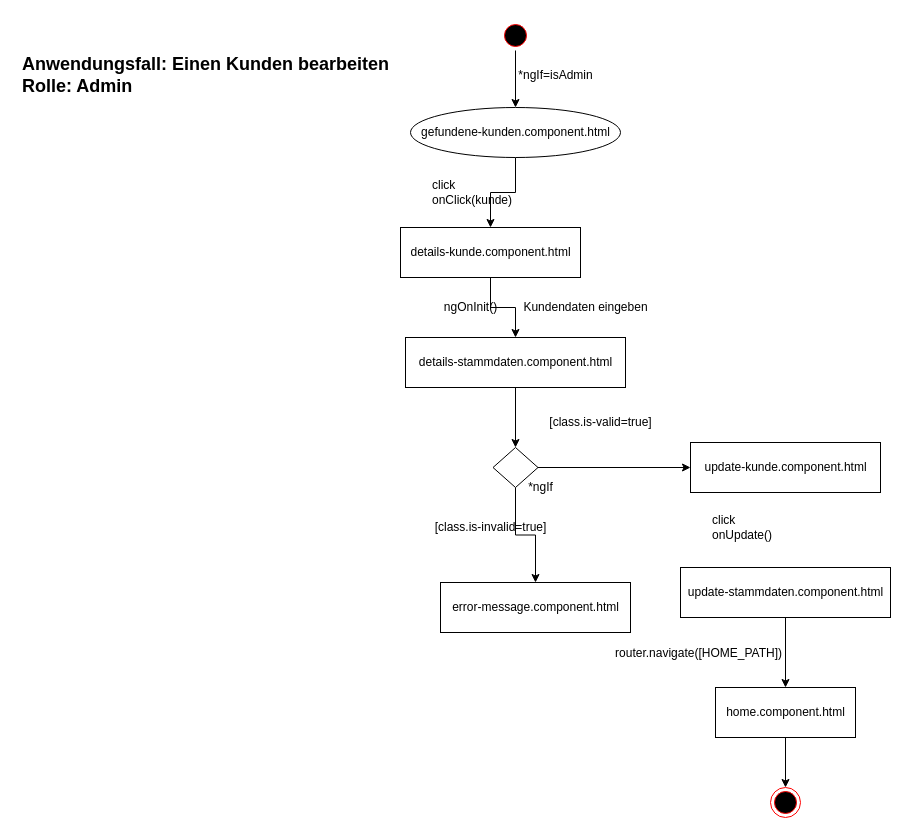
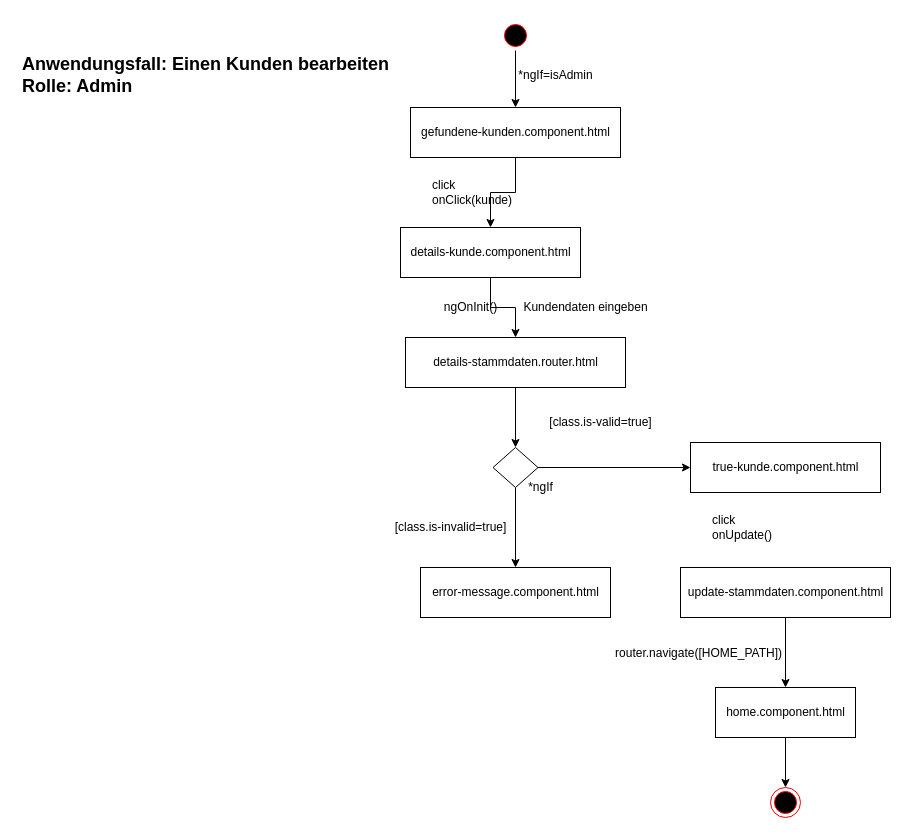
  <mxCell id="0" />
  <mxCell id="1" parent="0" />
  <mxCell id="2" value="&lt;div&gt;&lt;b style=&quot;font-size: 18px&quot;&gt;Anwendungsfall: Einen Kunden bearbeiten&lt;/b&gt;&lt;/div&gt;&lt;font style=&quot;font-size: 18px&quot;&gt;&lt;b&gt;Rolle: Admin&lt;/b&gt;&lt;/font&gt;" style="text;html=1;align=left;verticalAlign=middle;resizable=0;points=[];autosize=1;strokeColor=none;" vertex="1" parent="1"><mxGeometry x="20" y="55" width="380" height="40" as="geometry" /></mxCell>
  <mxCell id="3" style="edgeStyle=orthogonalEdgeStyle;rounded=0;orthogonalLoop=1;jettySize=auto;html=1;" edge="1" parent="1" source="4" target="6"><mxGeometry relative="1" as="geometry" /></mxCell>
  <mxCell id="4" value="" style="ellipse;html=1;shape=startState;fillColor=#000000;strokeColor=#ff0000;" vertex="1" parent="1"><mxGeometry x="500" y="20" width="30" height="30" as="geometry" /></mxCell>
  <mxCell id="5" style="edgeStyle=orthogonalEdgeStyle;rounded=0;orthogonalLoop=1;jettySize=auto;html=1;" edge="1" parent="1" source="6" target="9"><mxGeometry relative="1" as="geometry" /></mxCell>
- <mxCell id="6" value="gefundene-kunden.component.html" style="ellipse;html=1;" vertex="1" parent="1"><mxGeometry x="410" y="107" width="210" height="50" as="geometry" /></mxCell>
+ <mxCell id="6" value="gefundene-kunden.component.html" style="html=1;" vertex="1" parent="1"><mxGeometry x="410" y="107" width="210" height="50" as="geometry" /></mxCell>
  <mxCell id="7" value="*ngIf=isAdmin" style="text;html=1;align=center;verticalAlign=middle;resizable=0;points=[];autosize=1;strokeColor=none;" vertex="1" parent="1"><mxGeometry x="510" y="65" width="90" height="20" as="geometry" /></mxCell>
  <mxCell id="8" style="edgeStyle=orthogonalEdgeStyle;rounded=0;orthogonalLoop=1;jettySize=auto;html=1;" edge="1" parent="1" source="9" target="15"><mxGeometry relative="1" as="geometry" /></mxCell>
  <mxCell id="9" value="details-kunde.component.html" style="html=1;" vertex="1" parent="1"><mxGeometry x="400" y="227" width="180" height="50" as="geometry" /></mxCell>
  <mxCell id="10" value="click&lt;br&gt;onClick(kunde)" style="text;html=1;align=left;verticalAlign=middle;resizable=0;points=[];autosize=1;strokeColor=none;" vertex="1" parent="1"><mxGeometry x="430" y="177" width="100" height="30" as="geometry" /></mxCell>
  <mxCell id="11" style="edgeStyle=orthogonalEdgeStyle;rounded=0;orthogonalLoop=1;jettySize=auto;html=1;" edge="1" parent="1" source="12" target="21"><mxGeometry relative="1" as="geometry" /></mxCell>
  <mxCell id="12" value="update-stammdaten.component.html" style="html=1;" vertex="1" parent="1"><mxGeometry x="680" y="567" width="210" height="50" as="geometry" /></mxCell>
- <mxCell id="13" value="update-kunde.component.html" style="html=1;" vertex="1" parent="1"><mxGeometry x="690" y="442" width="190" height="50" as="geometry" /></mxCell>
+ <mxCell id="13" value="true-kunde.component.html" style="html=1;" vertex="1" parent="1"><mxGeometry x="690" y="442" width="190" height="50" as="geometry" /></mxCell>
  <mxCell id="14" style="edgeStyle=orthogonalEdgeStyle;rounded=0;orthogonalLoop=1;jettySize=auto;html=1;" edge="1" parent="1" source="15" target="18"><mxGeometry relative="1" as="geometry" /></mxCell>
- <mxCell id="15" value="details-stammdaten.component.html" style="html=1;" vertex="1" parent="1"><mxGeometry x="405" y="337" width="220" height="50" as="geometry" /></mxCell>
+ <mxCell id="15" value="details-stammdaten.router.html" style="html=1;" vertex="1" parent="1"><mxGeometry x="405" y="337" width="220" height="50" as="geometry" /></mxCell>
  <mxCell id="16" style="edgeStyle=orthogonalEdgeStyle;rounded=0;orthogonalLoop=1;jettySize=auto;html=1;entryX=0.5;entryY=0;entryDx=0;entryDy=0;" edge="1" parent="1" source="18" target="19"><mxGeometry relative="1" as="geometry" /></mxCell>
  <mxCell id="17" style="edgeStyle=orthogonalEdgeStyle;rounded=0;orthogonalLoop=1;jettySize=auto;html=1;" edge="1" parent="1" source="18" target="13"><mxGeometry relative="1" as="geometry" /></mxCell>
  <mxCell id="18" value="" style="rhombus;whiteSpace=wrap;html=1;" vertex="1" parent="1"><mxGeometry x="492.5" y="447" width="45" height="40" as="geometry" /></mxCell>
- <mxCell id="19" value="error-message.component.html" style="html=1;" vertex="1" parent="1"><mxGeometry x="440" y="582" width="190" height="50" as="geometry" /></mxCell>
+ <mxCell id="19" value="error-message.component.html" style="html=1;" vertex="1" parent="1"><mxGeometry x="420" y="567" width="190" height="50" as="geometry" /></mxCell>
  <mxCell id="20" style="edgeStyle=orthogonalEdgeStyle;rounded=0;orthogonalLoop=1;jettySize=auto;html=1;" edge="1" parent="1" source="21" target="22"><mxGeometry relative="1" as="geometry" /></mxCell>
  <mxCell id="21" value="home.component.html" style="html=1;" vertex="1" parent="1"><mxGeometry x="715" y="687" width="140" height="50" as="geometry" /></mxCell>
  <mxCell id="22" value="" style="ellipse;html=1;shape=endState;fillColor=#000000;strokeColor=#ff0000;" vertex="1" parent="1"><mxGeometry x="770" y="787" width="30" height="30" as="geometry" /></mxCell>
  <mxCell id="23" value="ngOnInit()" style="text;html=1;align=center;verticalAlign=middle;resizable=0;points=[];autosize=1;strokeColor=none;" vertex="1" parent="1"><mxGeometry x="435" y="297" width="70" height="20" as="geometry" /></mxCell>
  <mxCell id="24" value="Kundendaten eingeben" style="text;html=1;align=center;verticalAlign=middle;resizable=0;points=[];autosize=1;strokeColor=none;" vertex="1" parent="1"><mxGeometry x="515" y="297" width="140" height="20" as="geometry" /></mxCell>
  <mxCell id="25" value="*ngIf" style="text;html=1;align=center;verticalAlign=middle;resizable=0;points=[];autosize=1;strokeColor=none;" vertex="1" parent="1"><mxGeometry x="520" y="477" width="40" height="20" as="geometry" /></mxCell>
- <mxCell id="26" value="[class.is-invalid=true]" style="text;html=1;align=center;verticalAlign=middle;resizable=0;points=[];autosize=1;strokeColor=none;" vertex="1" parent="1"><mxGeometry x="425" y="517" width="130" height="20" as="geometry" /></mxCell>
+ <mxCell id="26" value="[class.is-invalid=true]" style="text;html=1;align=center;verticalAlign=middle;resizable=0;points=[];autosize=1;strokeColor=none;" vertex="1" parent="1"><mxGeometry x="385" y="517" width="130" height="20" as="geometry" /></mxCell>
  <mxCell id="27" value="[class.is-valid=true]" style="text;html=1;align=center;verticalAlign=middle;resizable=0;points=[];autosize=1;strokeColor=none;" vertex="1" parent="1"><mxGeometry x="540" y="412" width="120" height="20" as="geometry" /></mxCell>
  <mxCell id="28" value="click&lt;br&gt;onUpdate()" style="text;html=1;align=left;verticalAlign=middle;resizable=0;points=[];autosize=1;strokeColor=none;" vertex="1" parent="1"><mxGeometry x="710" y="512" width="80" height="30" as="geometry" /></mxCell>
  <mxCell id="29" value="router.navigate([HOME_PATH])" style="text;html=1;align=center;verticalAlign=middle;resizable=0;points=[];autosize=1;strokeColor=none;" vertex="1" parent="1"><mxGeometry x="608" y="643" width="180" height="20" as="geometry" /></mxCell>
